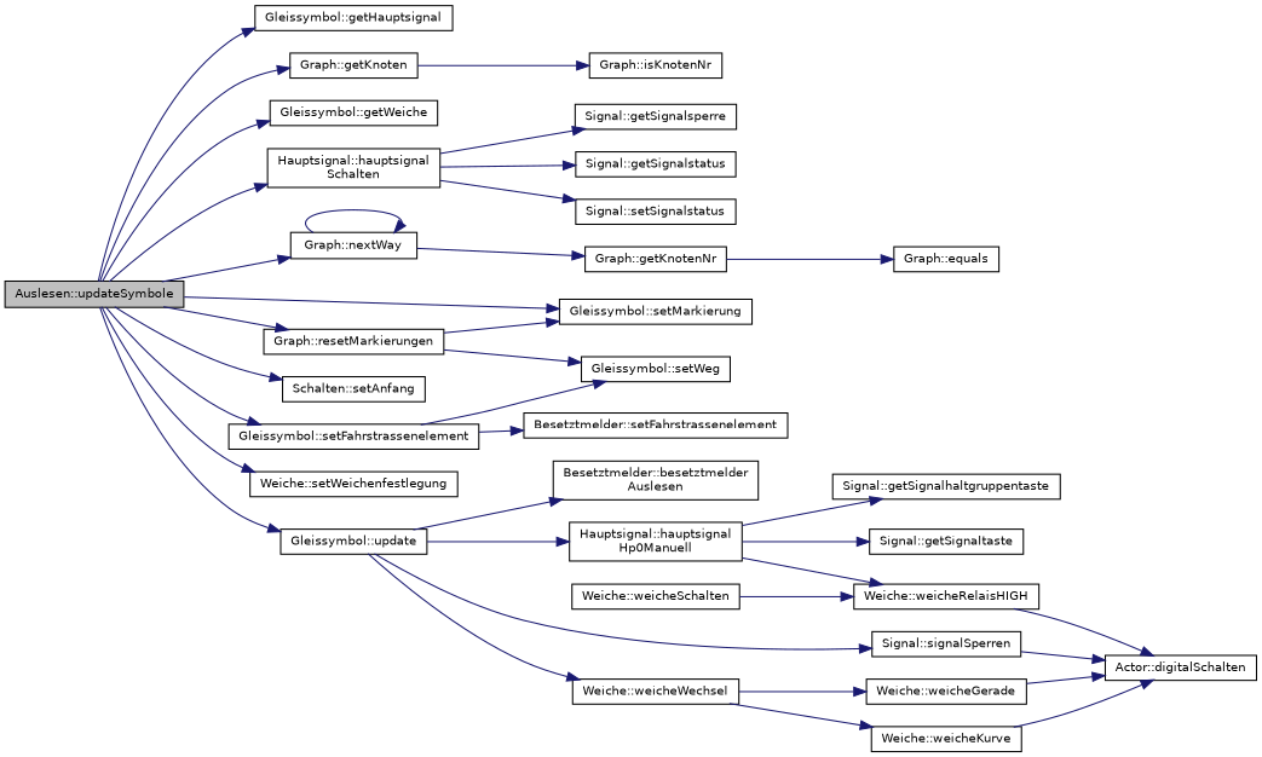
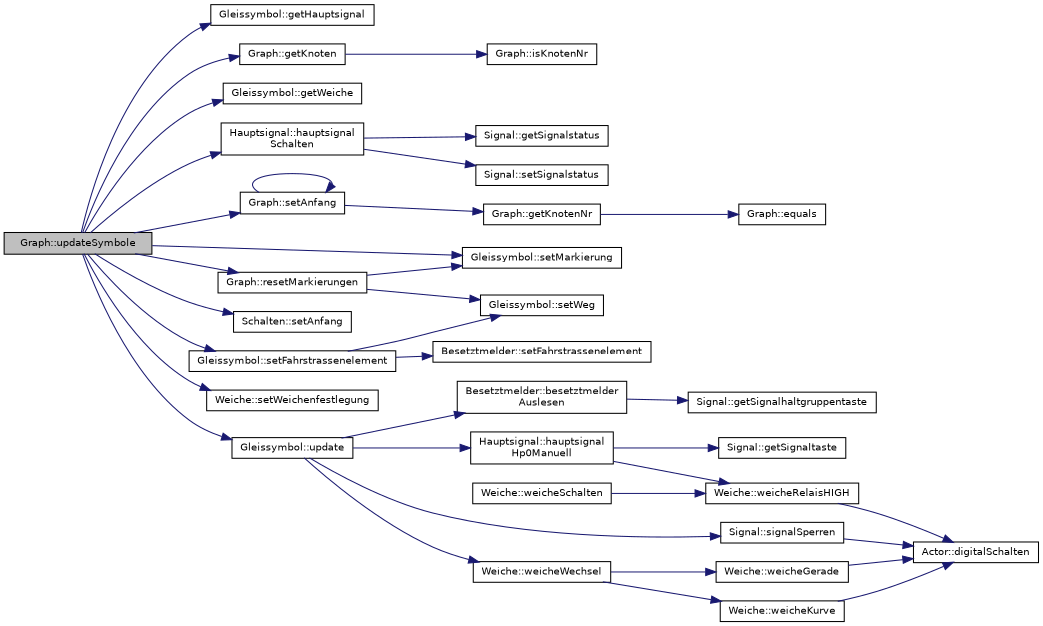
  digraph {
    rankdir=LR
    node [color=black fillcolor=white fontname=Helvetica fontsize=10 shape=record style=filled]
    edge [color=midnightblue fontname=Helvetica fontsize=10 labelfontname=Helvetica labelfontsize=10 style=solid]
-   n1 [fillcolor=grey75 fontcolor=black height=0.2 label="Auslesen::updateSymbole" width=0.4]
+   n1 [fillcolor=grey75 fontcolor=black height=0.2 label="Graph::updateSymbole" width=0.4]
    n2 [height=0.2 label="Gleissymbol::getHauptsignal" width=0.4]
    n3 [height=0.2 label="Graph::getKnoten" width=0.4]
    n4 [height=0.2 label="Gleissymbol::getWeiche" width=0.4]
    n5 [height=0.2 label="Hauptsignal::hauptsignal\lSchalten" width=0.4]
-   n6 [height=0.2 label="Graph::nextWay" width=0.4]
+   n6 [height=0.2 label="Graph::setAnfang" width=0.4]
    n7 [height=0.2 label="Graph::resetMarkierungen" width=0.4]
    n8 [height=0.2 label="Gleissymbol::setMarkierung" width=0.4]
    n9 [height=0.2 label="Schalten::setAnfang" width=0.4]
    n10 [height=0.2 label="Gleissymbol::setFahrstrassenelement" width=0.4]
    n11 [height=0.2 label="Weiche::setWeichenfestlegung" width=0.4]
    n12 [height=0.2 label="Gleissymbol::update" width=0.4]
    n13 [height=0.2 label="Graph::isKnotenNr" width=0.4]
-   n14 [height=0.2 label="Signal::getSignalsperre" width=0.4]
    n15 [height=0.2 label="Signal::getSignalstatus" width=0.4]
    n16 [height=0.2 label="Signal::setSignalstatus" width=0.4]
    n17 [height=0.2 label="Graph::getKnotenNr" width=0.4]
    n18 [height=0.2 label="Gleissymbol::setWeg" width=0.4]
    n19 [height=0.2 label="Besetztmelder::setFahrstrassenelement" width=0.4]
    n20 [height=0.2 label="Besetztmelder::besetztmelder\lAuslesen" width=0.4]
    n21 [height=0.2 label="Hauptsignal::hauptsignal\lHp0Manuell" width=0.4]
    n22 [height=0.2 label="Signal::signalSperren" width=0.4]
    n23 [height=0.2 label="Weiche::weicheWechsel" width=0.4]
    n24 [height=0.2 label="Graph::equals" width=0.4]
    n25 [height=0.2 label="Signal::getSignalhaltgruppentaste" width=0.4]
    n26 [height=0.2 label="Signal::getSignaltaste" width=0.4]
    n27 [height=0.2 label="Weiche::weicheRelaisHIGH" width=0.4]
    n28 [height=0.2 label="Actor::digitalSchalten" width=0.4]
    n29 [height=0.2 label="Weiche::weicheSchalten" width=0.4]
    n30 [height=0.2 label="Weiche::weicheGerade" width=0.4]
    n31 [height=0.2 label="Weiche::weicheKurve" width=0.4]
    n1 -> n2
    n1 -> n3
    n1 -> n4
    n1 -> n5
    n1 -> n6
    n1 -> n7
    n1 -> n8
    n1 -> n9
    n1 -> n10
    n1 -> n11
    n1 -> n12
    n3 -> n13
-   n5 -> n14
    n5 -> n15
    n5 -> n16
    n6 -> n6
    n6 -> n17
    n7 -> n8
    n7 -> n18
    n10 -> n18
    n10 -> n19
    n12 -> n20
    n12 -> n21
    n12 -> n22
    n12 -> n23
    n17 -> n24
-   n21 -> n25
+   n20 -> n25
    n21 -> n26
    n21 -> n27
    n22 -> n28
    n23 -> n30
    n23 -> n31
    n27 -> n28
    n29 -> n27
    n30 -> n28
    n31 -> n28
  }
